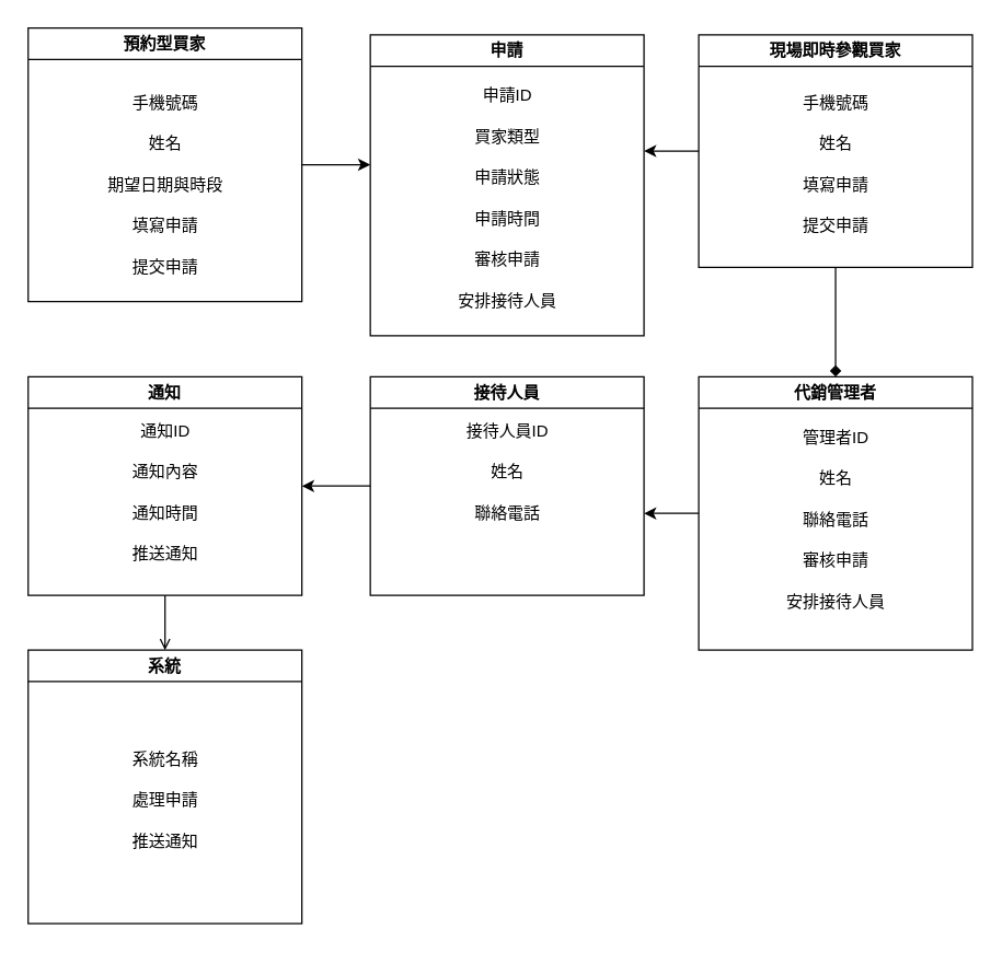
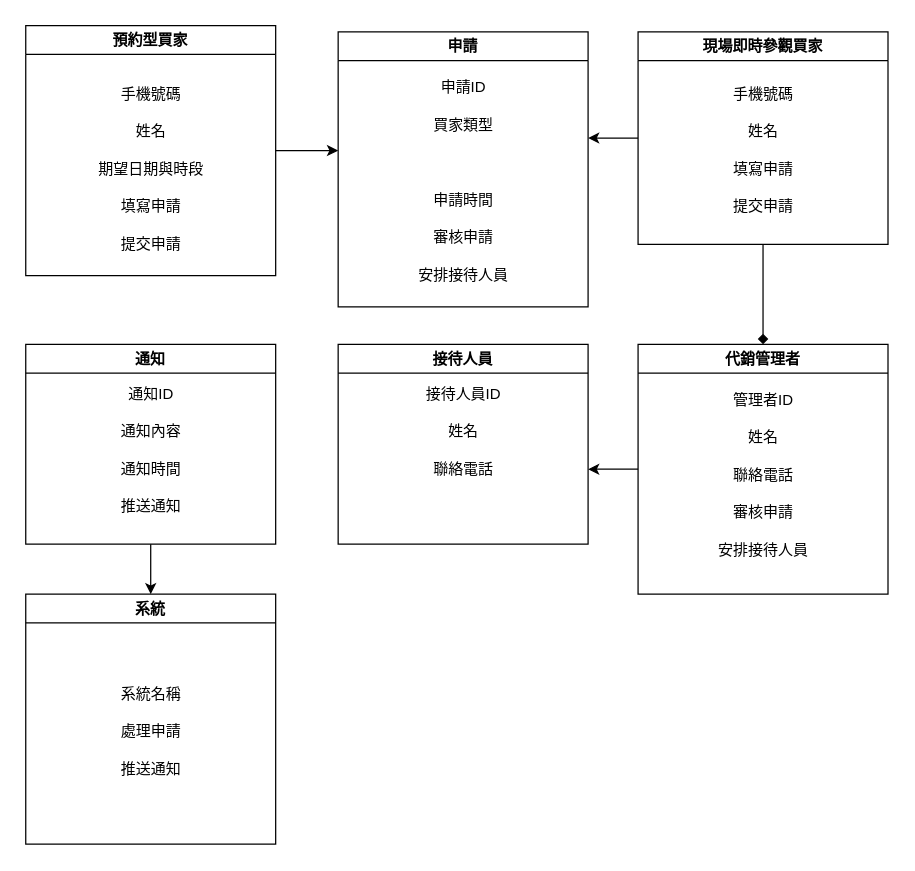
  <mxCell id="0" />
  <mxCell id="1" parent="0" />
  <mxCell id="2" style="edgeStyle=none;html=1;" edge="1" parent="1" source="3"><mxGeometry relative="1" as="geometry"><mxPoint x="270" y="120" as="targetPoint" /></mxGeometry></mxCell>
  <mxCell id="3" value="預約型買家   " style="swimlane;whiteSpace=wrap;html=1;" vertex="1" parent="1"><mxGeometry x="20" y="20" width="200" height="200" as="geometry" /></mxCell>
  <mxCell id="4" value="手機號碼" style="text;html=1;align=center;verticalAlign=middle;resizable=0;points=[];autosize=1;strokeColor=none;fillColor=none;" vertex="1" parent="3"><mxGeometry x="65" y="40" width="70" height="30" as="geometry" /></mxCell>
  <mxCell id="5" value="姓名" style="text;html=1;align=center;verticalAlign=middle;resizable=0;points=[];autosize=1;strokeColor=none;fillColor=none;" vertex="1" parent="3"><mxGeometry x="75" y="70" width="50" height="30" as="geometry" /></mxCell>
  <mxCell id="6" value="期望日期與時段" style="text;html=1;align=center;verticalAlign=middle;resizable=0;points=[];autosize=1;strokeColor=none;fillColor=none;" vertex="1" parent="3"><mxGeometry x="45" y="100" width="110" height="30" as="geometry" /></mxCell>
  <mxCell id="7" value="填寫申請" style="text;html=1;align=center;verticalAlign=middle;resizable=0;points=[];autosize=1;strokeColor=none;fillColor=none;" vertex="1" parent="3"><mxGeometry x="65" y="130" width="70" height="30" as="geometry" /></mxCell>
  <mxCell id="8" value="提交申請" style="text;html=1;align=center;verticalAlign=middle;resizable=0;points=[];autosize=1;strokeColor=none;fillColor=none;" vertex="1" parent="3"><mxGeometry x="65" y="160" width="70" height="30" as="geometry" /></mxCell>
  <mxCell id="9" value=" 申請" style="swimlane;whiteSpace=wrap;html=1;" vertex="1" parent="1"><mxGeometry x="270" y="25" width="200" height="220" as="geometry" /></mxCell>
  <mxCell id="10" value="申請ID" style="text;html=1;align=center;verticalAlign=middle;resizable=0;points=[];autosize=1;strokeColor=none;fillColor=none;" vertex="1" parent="9"><mxGeometry x="70" y="30" width="60" height="30" as="geometry" /></mxCell>
  <mxCell id="11" value="買家類型" style="text;html=1;align=center;verticalAlign=middle;resizable=0;points=[];autosize=1;strokeColor=none;fillColor=none;" vertex="1" parent="9"><mxGeometry x="65" y="60" width="70" height="30" as="geometry" /></mxCell>
- <mxCell id="12" value="申請狀態" style="text;html=1;align=center;verticalAlign=middle;resizable=0;points=[];autosize=1;strokeColor=none;fillColor=none;" vertex="1" parent="9"><mxGeometry x="65" y="90" width="70" height="30" as="geometry" /></mxCell>
  <mxCell id="13" value="申請時間" style="text;html=1;align=center;verticalAlign=middle;resizable=0;points=[];autosize=1;strokeColor=none;fillColor=none;" vertex="1" parent="9"><mxGeometry x="65" y="120" width="70" height="30" as="geometry" /></mxCell>
  <mxCell id="14" value="審核申請" style="text;html=1;align=center;verticalAlign=middle;resizable=0;points=[];autosize=1;strokeColor=none;fillColor=none;" vertex="1" parent="9"><mxGeometry x="65" y="150" width="70" height="30" as="geometry" /></mxCell>
  <mxCell id="15" value="安排接待人員" style="text;html=1;align=center;verticalAlign=middle;resizable=0;points=[];autosize=1;strokeColor=none;fillColor=none;" vertex="1" parent="9"><mxGeometry x="50" y="180" width="100" height="30" as="geometry" /></mxCell>
  <mxCell id="16" style="edgeStyle=none;html=1;" edge="1" parent="1" source="18"><mxGeometry relative="1" as="geometry"><mxPoint x="470" y="110" as="targetPoint" /></mxGeometry></mxCell>
  <mxCell id="17" style="edgeStyle=none;html=1;endArrow=diamond;" edge="1" parent="1" source="18" target="24"><mxGeometry relative="1" as="geometry" /></mxCell>
  <mxCell id="18" value="現場即時參觀買家  " style="swimlane;whiteSpace=wrap;html=1;startSize=23;" vertex="1" parent="1"><mxGeometry x="510" y="25" width="200" height="170" as="geometry" /></mxCell>
  <mxCell id="19" value="手機號碼" style="text;html=1;align=center;verticalAlign=middle;resizable=0;points=[];autosize=1;strokeColor=none;fillColor=none;" vertex="1" parent="18"><mxGeometry x="65" y="35" width="70" height="30" as="geometry" /></mxCell>
  <mxCell id="20" value="姓名" style="text;html=1;align=center;verticalAlign=middle;resizable=0;points=[];autosize=1;strokeColor=none;fillColor=none;" vertex="1" parent="18"><mxGeometry x="75" y="65" width="50" height="30" as="geometry" /></mxCell>
  <mxCell id="21" value="填寫申請" style="text;html=1;align=center;verticalAlign=middle;resizable=0;points=[];autosize=1;strokeColor=none;fillColor=none;" vertex="1" parent="18"><mxGeometry x="65" y="95" width="70" height="30" as="geometry" /></mxCell>
  <mxCell id="22" value="提交申請" style="text;html=1;align=center;verticalAlign=middle;resizable=0;points=[];autosize=1;strokeColor=none;fillColor=none;" vertex="1" parent="18"><mxGeometry x="65" y="125" width="70" height="30" as="geometry" /></mxCell>
  <mxCell id="23" style="edgeStyle=none;html=1;" edge="1" parent="1" source="24"><mxGeometry relative="1" as="geometry"><mxPoint x="470" y="375" as="targetPoint" /></mxGeometry></mxCell>
  <mxCell id="24" value="代銷管理者  " style="swimlane;whiteSpace=wrap;html=1;" vertex="1" parent="1"><mxGeometry x="510" y="275" width="200" height="200" as="geometry" /></mxCell>
  <mxCell id="25" value="管理者ID" style="text;html=1;align=center;verticalAlign=middle;resizable=0;points=[];autosize=1;strokeColor=none;fillColor=none;" vertex="1" parent="24"><mxGeometry x="65" y="30" width="70" height="30" as="geometry" /></mxCell>
  <mxCell id="26" value="姓名" style="text;html=1;align=center;verticalAlign=middle;resizable=0;points=[];autosize=1;strokeColor=none;fillColor=none;" vertex="1" parent="24"><mxGeometry x="75" y="60" width="50" height="30" as="geometry" /></mxCell>
  <mxCell id="27" value="聯絡電話" style="text;html=1;align=center;verticalAlign=middle;resizable=0;points=[];autosize=1;strokeColor=none;fillColor=none;" vertex="1" parent="24"><mxGeometry x="65" y="90" width="70" height="30" as="geometry" /></mxCell>
  <mxCell id="28" value="審核申請" style="text;html=1;align=center;verticalAlign=middle;resizable=0;points=[];autosize=1;strokeColor=none;fillColor=none;" vertex="1" parent="24"><mxGeometry x="65" y="120" width="70" height="30" as="geometry" /></mxCell>
  <mxCell id="29" value="安排接待人員" style="text;html=1;align=center;verticalAlign=middle;resizable=0;points=[];autosize=1;strokeColor=none;fillColor=none;" vertex="1" parent="24"><mxGeometry x="50" y="150" width="100" height="30" as="geometry" /></mxCell>
- <mxCell id="30" style="edgeStyle=none;html=1;entryX=1;entryY=0.5;entryDx=0;entryDy=0;" edge="1" parent="1" source="31" target="36"><mxGeometry relative="1" as="geometry" /></mxCell>
  <mxCell id="31" value="接待人員" style="swimlane;whiteSpace=wrap;html=1;" vertex="1" parent="1"><mxGeometry x="270" y="275" width="200" height="160" as="geometry" /></mxCell>
  <mxCell id="32" value="接待人員ID" style="text;html=1;align=center;verticalAlign=middle;resizable=0;points=[];autosize=1;strokeColor=none;fillColor=none;" vertex="1" parent="31"><mxGeometry x="60" y="25" width="80" height="30" as="geometry" /></mxCell>
  <mxCell id="33" value="聯絡電話" style="text;html=1;align=center;verticalAlign=middle;resizable=0;points=[];autosize=1;strokeColor=none;fillColor=none;" vertex="1" parent="31"><mxGeometry x="65" y="85" width="70" height="30" as="geometry" /></mxCell>
  <mxCell id="34" value="姓名" style="text;html=1;align=center;verticalAlign=middle;resizable=0;points=[];autosize=1;strokeColor=none;fillColor=none;" vertex="1" parent="31"><mxGeometry x="75" y="55" width="50" height="30" as="geometry" /></mxCell>
- <mxCell id="35" style="edgeStyle=none;html=1;entryX=0.5;entryY=0;entryDx=0;entryDy=0;endArrow=open;" edge="1" parent="1" source="36" target="41"><mxGeometry relative="1" as="geometry" /></mxCell>
+ <mxCell id="35" style="edgeStyle=none;html=1;entryX=0.5;entryY=0;entryDx=0;entryDy=0;" edge="1" parent="1" source="36" target="41"><mxGeometry relative="1" as="geometry" /></mxCell>
  <mxCell id="36" value="通知" style="swimlane;whiteSpace=wrap;html=1;" vertex="1" parent="1"><mxGeometry x="20" y="275" width="200" height="160" as="geometry" /></mxCell>
  <mxCell id="37" value="通知ID" style="text;html=1;align=center;verticalAlign=middle;resizable=0;points=[];autosize=1;strokeColor=none;fillColor=none;" vertex="1" parent="36"><mxGeometry x="70" y="25" width="60" height="30" as="geometry" /></mxCell>
  <mxCell id="38" value="通知時間" style="text;html=1;align=center;verticalAlign=middle;resizable=0;points=[];autosize=1;strokeColor=none;fillColor=none;" vertex="1" parent="36"><mxGeometry x="65" y="85" width="70" height="30" as="geometry" /></mxCell>
  <mxCell id="39" value="通知內容" style="text;html=1;align=center;verticalAlign=middle;resizable=0;points=[];autosize=1;strokeColor=none;fillColor=none;" vertex="1" parent="36"><mxGeometry x="65" y="55" width="70" height="30" as="geometry" /></mxCell>
  <mxCell id="40" value="推送通知" style="text;html=1;align=center;verticalAlign=middle;resizable=0;points=[];autosize=1;strokeColor=none;fillColor=none;" vertex="1" parent="36"><mxGeometry x="65" y="115" width="70" height="30" as="geometry" /></mxCell>
  <mxCell id="41" value="系統 " style="swimlane;whiteSpace=wrap;html=1;" vertex="1" parent="1"><mxGeometry x="20" y="475" width="200" height="200" as="geometry" /></mxCell>
  <mxCell id="42" value="系統名稱" style="text;html=1;align=center;verticalAlign=middle;resizable=0;points=[];autosize=1;strokeColor=none;fillColor=none;" vertex="1" parent="41"><mxGeometry x="65" y="65" width="70" height="30" as="geometry" /></mxCell>
  <mxCell id="43" value="處理申請" style="text;html=1;align=center;verticalAlign=middle;resizable=0;points=[];autosize=1;strokeColor=none;fillColor=none;" vertex="1" parent="41"><mxGeometry x="65" y="95" width="70" height="30" as="geometry" /></mxCell>
  <mxCell id="44" value="推送通知" style="text;html=1;align=center;verticalAlign=middle;resizable=0;points=[];autosize=1;strokeColor=none;fillColor=none;" vertex="1" parent="41"><mxGeometry x="65" y="125" width="70" height="30" as="geometry" /></mxCell>
